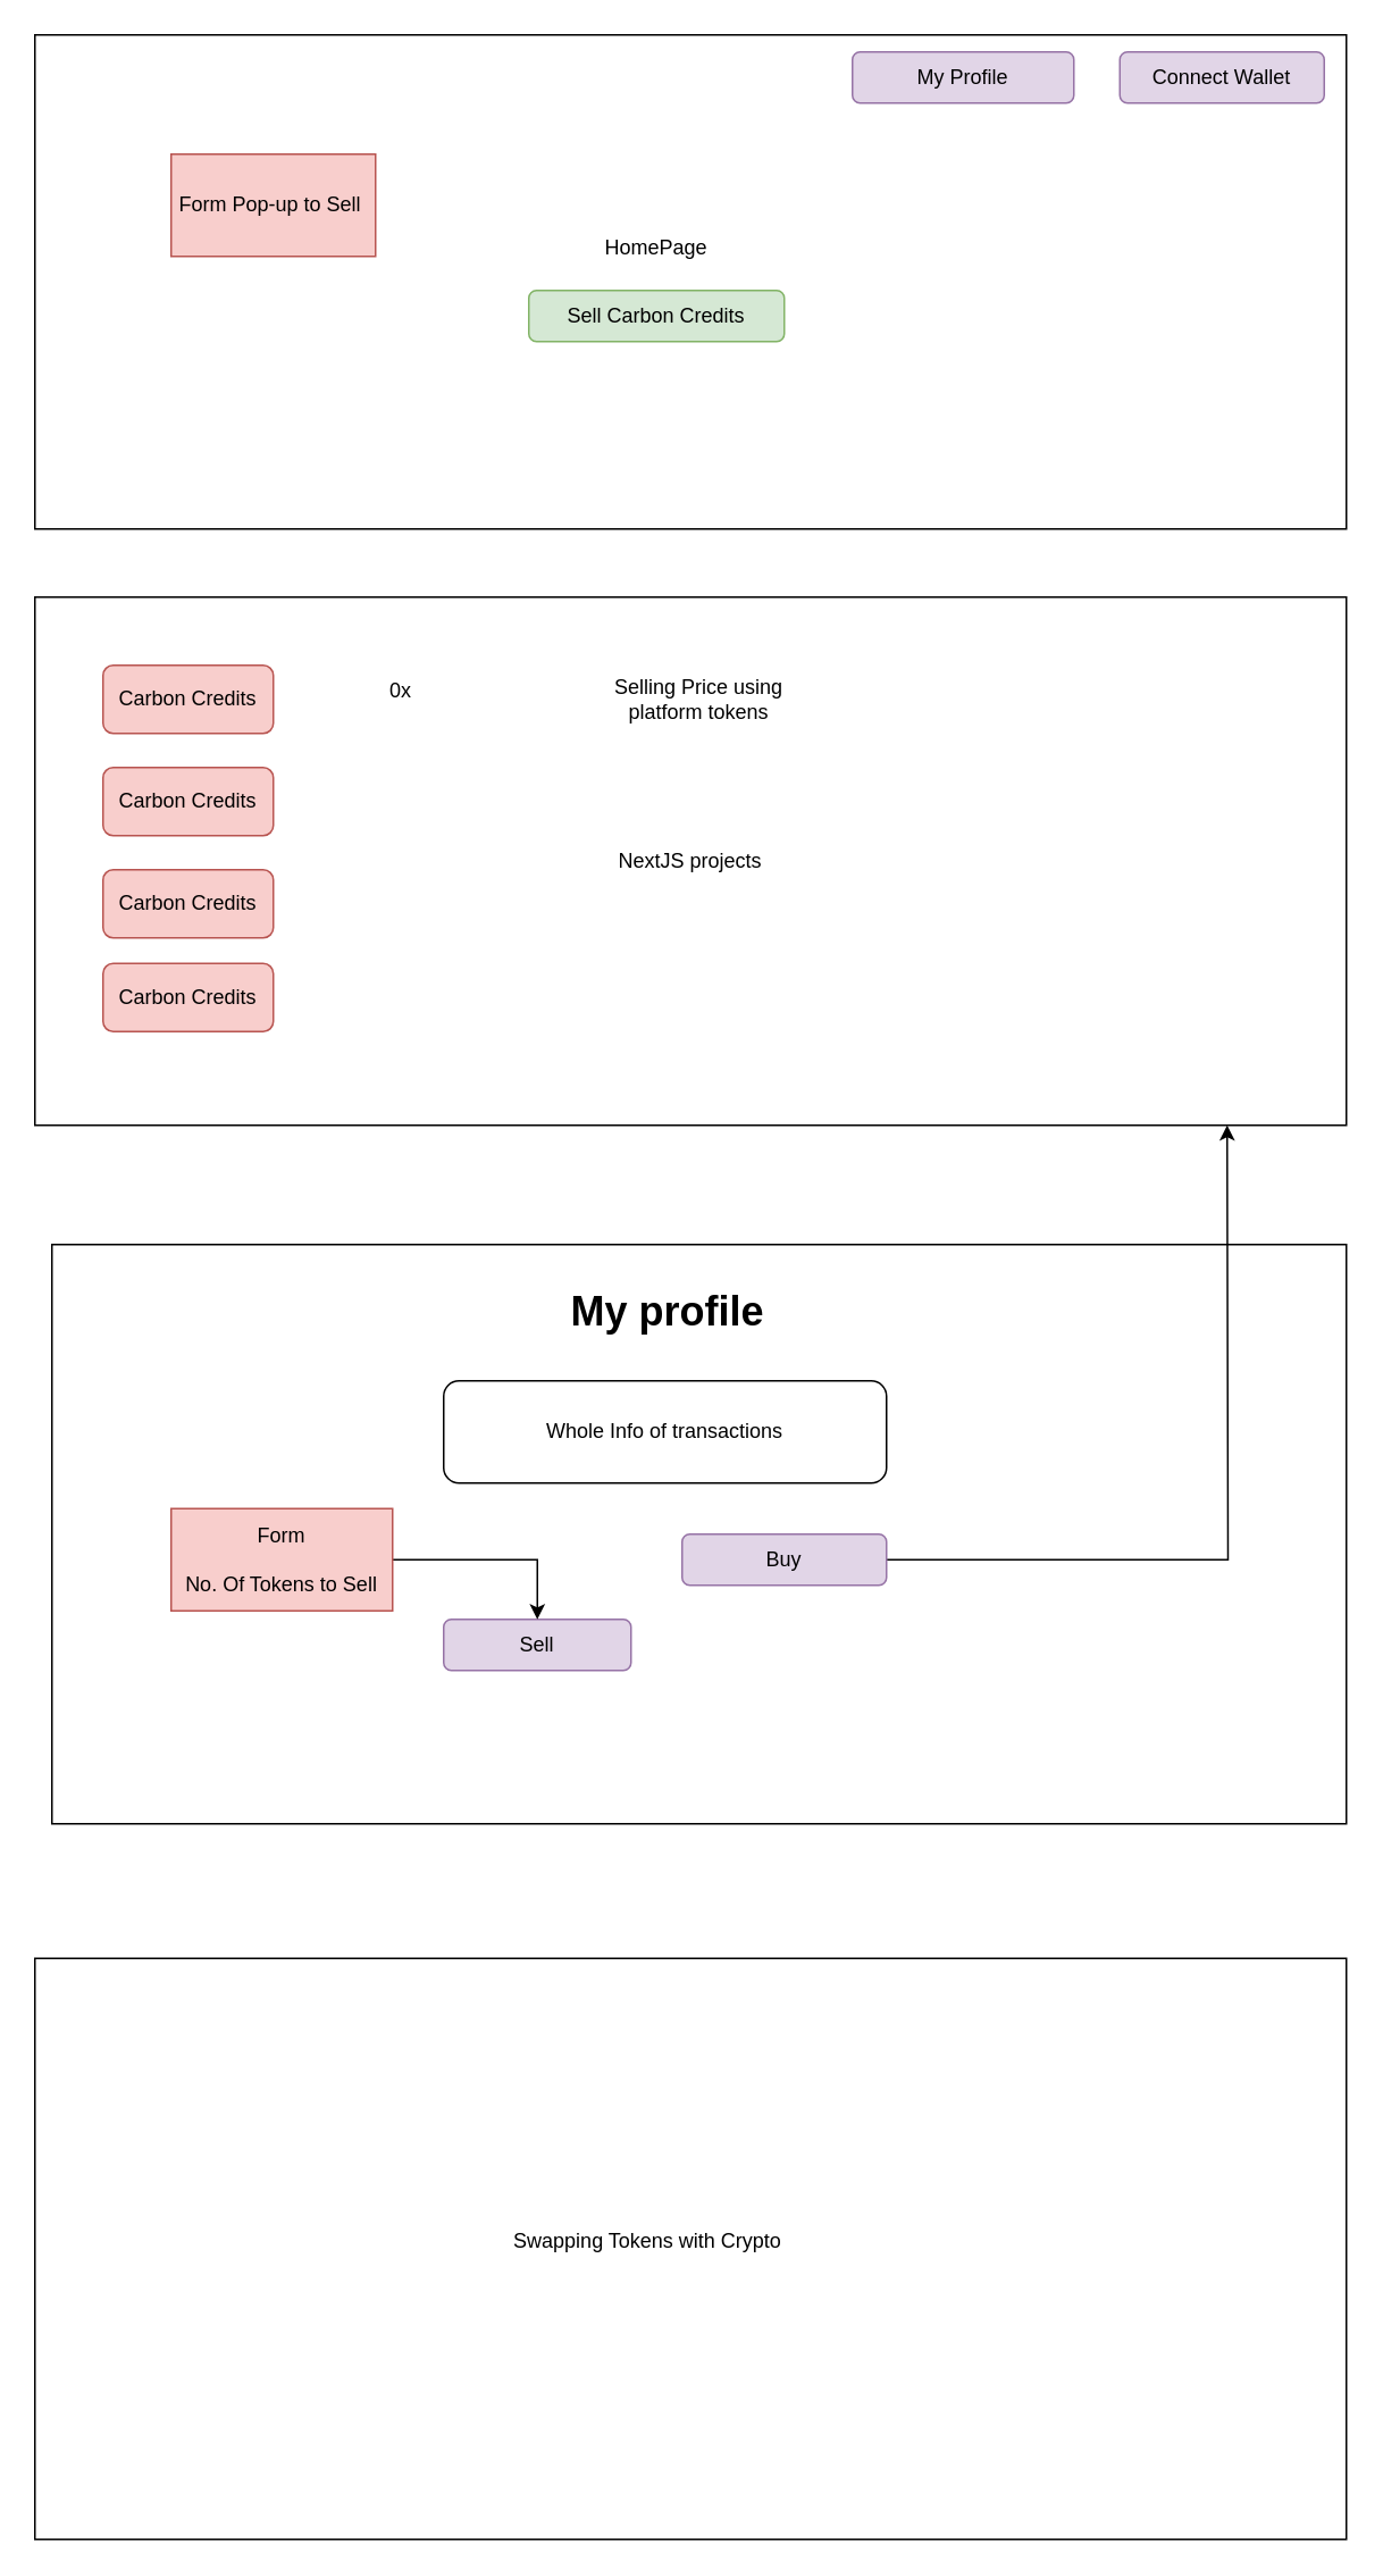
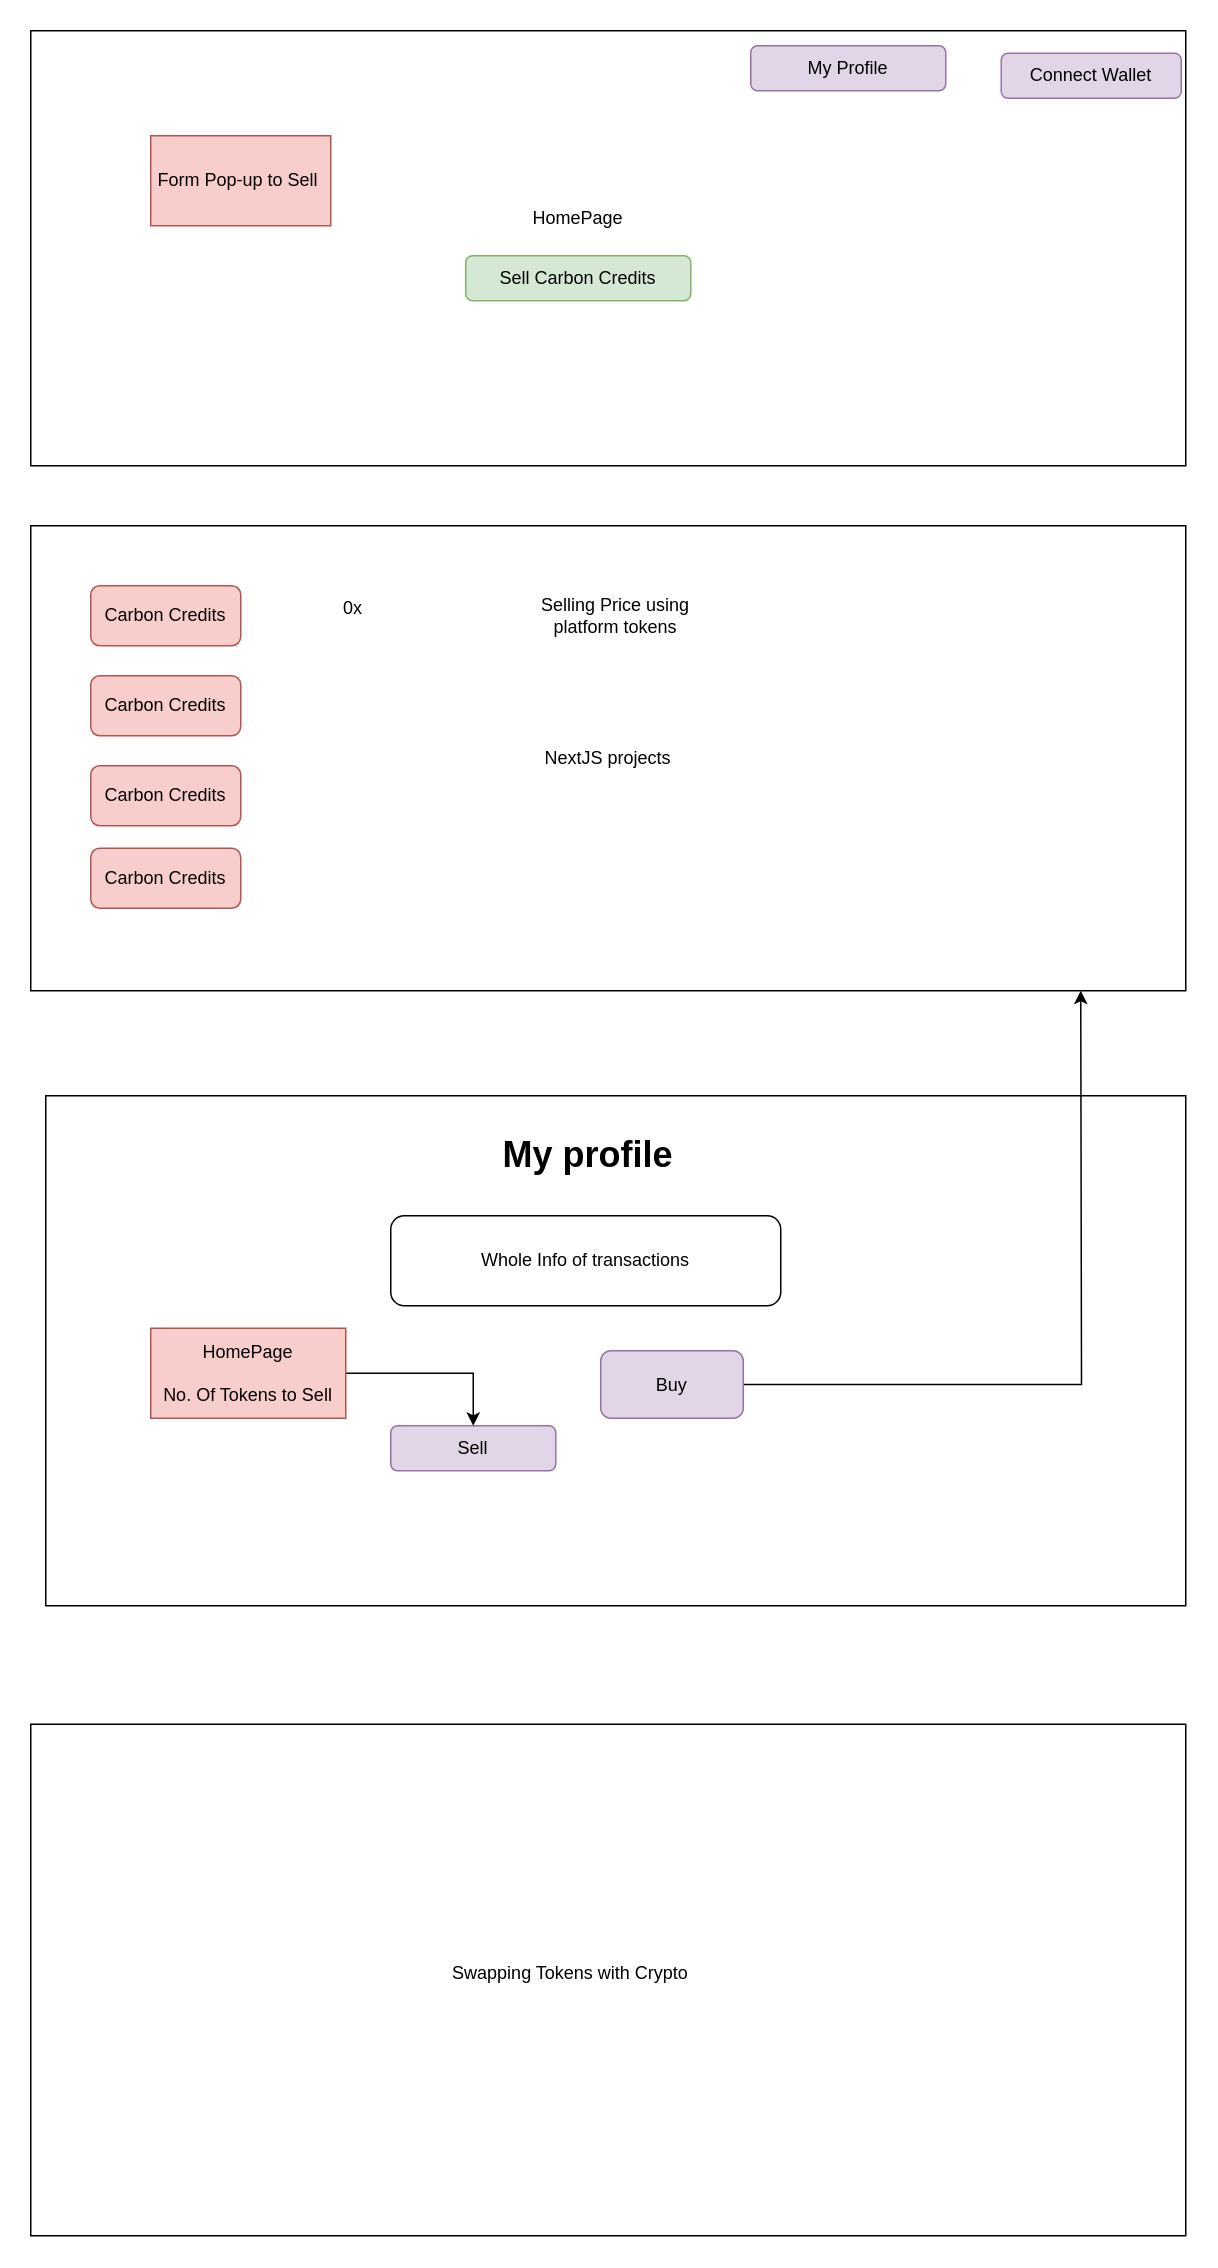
  <mxCell id="0" />
  <mxCell id="1" parent="0" />
  <mxCell id="2" value="" style="rounded=0;whiteSpace=wrap;html=1;strokeColor=#000000;" vertex="1" parent="1"><mxGeometry x="20" y="20" width="770" height="290" as="geometry" /></mxCell>
- <mxCell id="3" value="Connect Wallet" style="rounded=1;whiteSpace=wrap;html=1;fillColor=#e1d5e7;strokeColor=#9673a6;" vertex="1" parent="1"><mxGeometry x="657" y="30" width="120" height="30" as="geometry" /></mxCell>
+ <mxCell id="3" value="Connect Wallet" style="rounded=1;whiteSpace=wrap;html=1;fillColor=#e1d5e7;strokeColor=#9673a6;" vertex="1" parent="1"><mxGeometry x="667" y="35" width="120" height="30" as="geometry" /></mxCell>
  <mxCell id="4" value="HomePage" style="text;html=1;strokeColor=none;fillColor=none;align=center;verticalAlign=middle;whiteSpace=wrap;rounded=0;" vertex="1" parent="1"><mxGeometry x="240" y="100" width="290" height="90" as="geometry" /></mxCell>
  <mxCell id="5" value="Sell Carbon Credits" style="rounded=1;whiteSpace=wrap;html=1;fillColor=#d5e8d4;strokeColor=#82b366;" vertex="1" parent="1"><mxGeometry x="310" y="170" width="150" height="30" as="geometry" /></mxCell>
  <mxCell id="6" value="NextJS projects" style="rounded=0;whiteSpace=wrap;html=1;" vertex="1" parent="1"><mxGeometry x="20" y="350" width="770" height="310" as="geometry" /></mxCell>
  <mxCell id="7" value="My Profile" style="rounded=1;whiteSpace=wrap;html=1;fillColor=#e1d5e7;strokeColor=#9673a6;" vertex="1" parent="1"><mxGeometry x="500" y="30" width="130" height="30" as="geometry" /></mxCell>
  <mxCell id="8" value="" style="rounded=0;whiteSpace=wrap;html=1;" vertex="1" parent="1"><mxGeometry x="30" y="730" width="760" height="340" as="geometry" /></mxCell>
  <mxCell id="9" value="&lt;h1&gt;&lt;span style=&quot;background-color: initial;&quot;&gt;My profile&lt;/span&gt;&lt;/h1&gt;&lt;h1&gt;&lt;br&gt;&lt;/h1&gt;" style="text;html=1;strokeColor=none;fillColor=none;spacing=5;spacingTop=-20;whiteSpace=wrap;overflow=hidden;rounded=0;" vertex="1" parent="1"><mxGeometry x="330" y="750" width="190" height="120" as="geometry" /></mxCell>
  <mxCell id="10" value="Whole Info of transactions" style="rounded=1;whiteSpace=wrap;html=1;" vertex="1" parent="1"><mxGeometry x="260" y="810" width="260" height="60" as="geometry" /></mxCell>
  <mxCell id="11" value="Sell" style="rounded=1;whiteSpace=wrap;html=1;fillColor=#e1d5e7;strokeColor=#9673a6;" vertex="1" parent="1"><mxGeometry x="260" y="950" width="110" height="30" as="geometry" /></mxCell>
  <mxCell id="12" style="edgeStyle=orthogonalEdgeStyle;rounded=0;orthogonalLoop=1;jettySize=auto;html=1;" edge="1" parent="1" source="13"><mxGeometry relative="1" as="geometry"><mxPoint x="720" y="660" as="targetPoint" /></mxGeometry></mxCell>
- <mxCell id="13" value="Buy" style="rounded=1;whiteSpace=wrap;html=1;fillColor=#e1d5e7;strokeColor=#9673a6;" vertex="1" parent="1"><mxGeometry x="400" y="900" width="120" height="30" as="geometry" /></mxCell>
+ <mxCell id="13" value="Buy" style="rounded=1;whiteSpace=wrap;html=1;fillColor=#e1d5e7;strokeColor=#9673a6;" vertex="1" parent="1"><mxGeometry x="400" y="900" width="95" height="45" as="geometry" /></mxCell>
  <mxCell id="14" style="edgeStyle=orthogonalEdgeStyle;rounded=0;orthogonalLoop=1;jettySize=auto;html=1;" edge="1" parent="1" source="15" target="11"><mxGeometry relative="1" as="geometry" /></mxCell>
- <mxCell id="15" value="Form&lt;br&gt;&lt;br&gt;No. Of Tokens to Sell" style="rounded=0;whiteSpace=wrap;html=1;fillColor=#f8cecc;strokeColor=#b85450;" vertex="1" parent="1"><mxGeometry x="100" y="885" width="130" height="60" as="geometry" /></mxCell>
+ <mxCell id="15" value="HomePage&lt;br&gt;&lt;br&gt;No. Of Tokens to Sell" style="rounded=0;whiteSpace=wrap;html=1;fillColor=#f8cecc;strokeColor=#b85450;" vertex="1" parent="1"><mxGeometry x="100" y="885" width="130" height="60" as="geometry" /></mxCell>
  <mxCell id="16" value="Carbon Credits" style="rounded=1;whiteSpace=wrap;html=1;fillColor=#f8cecc;strokeColor=#b85450;" vertex="1" parent="1"><mxGeometry x="60" y="390" width="100" height="40" as="geometry" /></mxCell>
  <mxCell id="17" value="Carbon Credits" style="rounded=1;whiteSpace=wrap;html=1;fillColor=#f8cecc;strokeColor=#b85450;" vertex="1" parent="1"><mxGeometry x="60" y="450" width="100" height="40" as="geometry" /></mxCell>
  <mxCell id="18" value="Carbon Credits" style="rounded=1;whiteSpace=wrap;html=1;fillColor=#f8cecc;strokeColor=#b85450;" vertex="1" parent="1"><mxGeometry x="60" y="510" width="100" height="40" as="geometry" /></mxCell>
  <mxCell id="19" value="Carbon Credits" style="rounded=1;whiteSpace=wrap;html=1;fillColor=#f8cecc;strokeColor=#b85450;" vertex="1" parent="1"><mxGeometry x="60" y="565" width="100" height="40" as="geometry" /></mxCell>
  <mxCell id="20" value="0x" style="text;html=1;strokeColor=none;fillColor=none;align=center;verticalAlign=middle;whiteSpace=wrap;rounded=0;" vertex="1" parent="1"><mxGeometry x="205" y="390" width="60" height="30" as="geometry" /></mxCell>
  <mxCell id="21" value="Selling Price using platform tokens" style="text;html=1;strokeColor=none;fillColor=none;align=center;verticalAlign=middle;whiteSpace=wrap;rounded=0;" vertex="1" parent="1"><mxGeometry x="345" y="395" width="130" height="30" as="geometry" /></mxCell>
  <mxCell id="22" value="Form Pop-up to Sell&amp;nbsp;" style="rounded=0;whiteSpace=wrap;html=1;fillColor=#f8cecc;strokeColor=#b85450;" vertex="1" parent="1"><mxGeometry x="100" y="90" width="120" height="60" as="geometry" /></mxCell>
  <mxCell id="23" value="" style="rounded=0;whiteSpace=wrap;html=1;" vertex="1" parent="1"><mxGeometry x="20" y="1149" width="770" height="341" as="geometry" /></mxCell>
  <mxCell id="24" value="Swapping Tokens with Crypto" style="text;html=1;strokeColor=none;fillColor=none;align=center;verticalAlign=middle;whiteSpace=wrap;rounded=0;" vertex="1" parent="1"><mxGeometry x="280" y="1300" width="200" height="30" as="geometry" /></mxCell>
